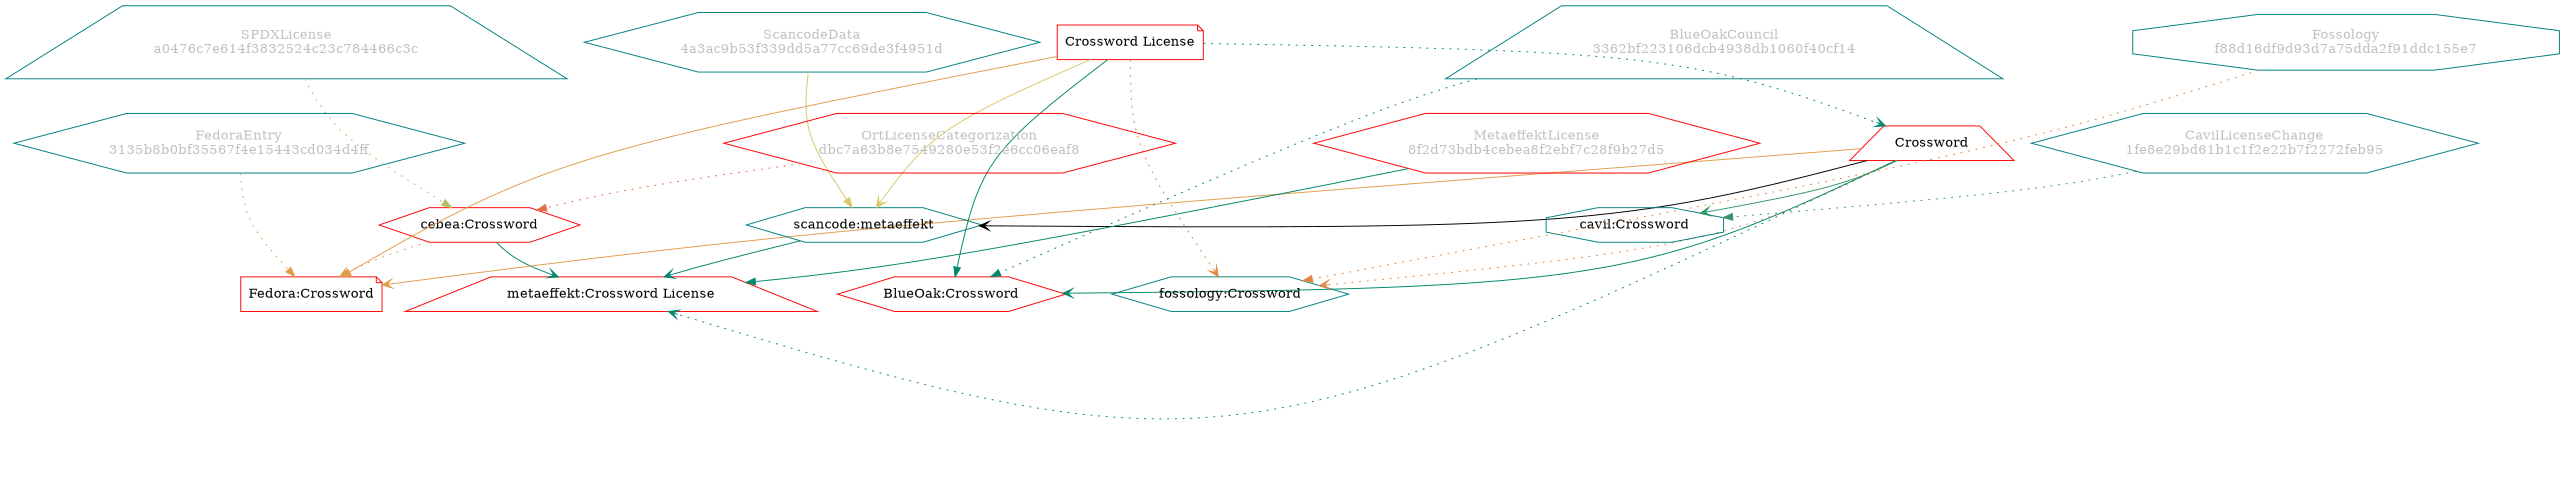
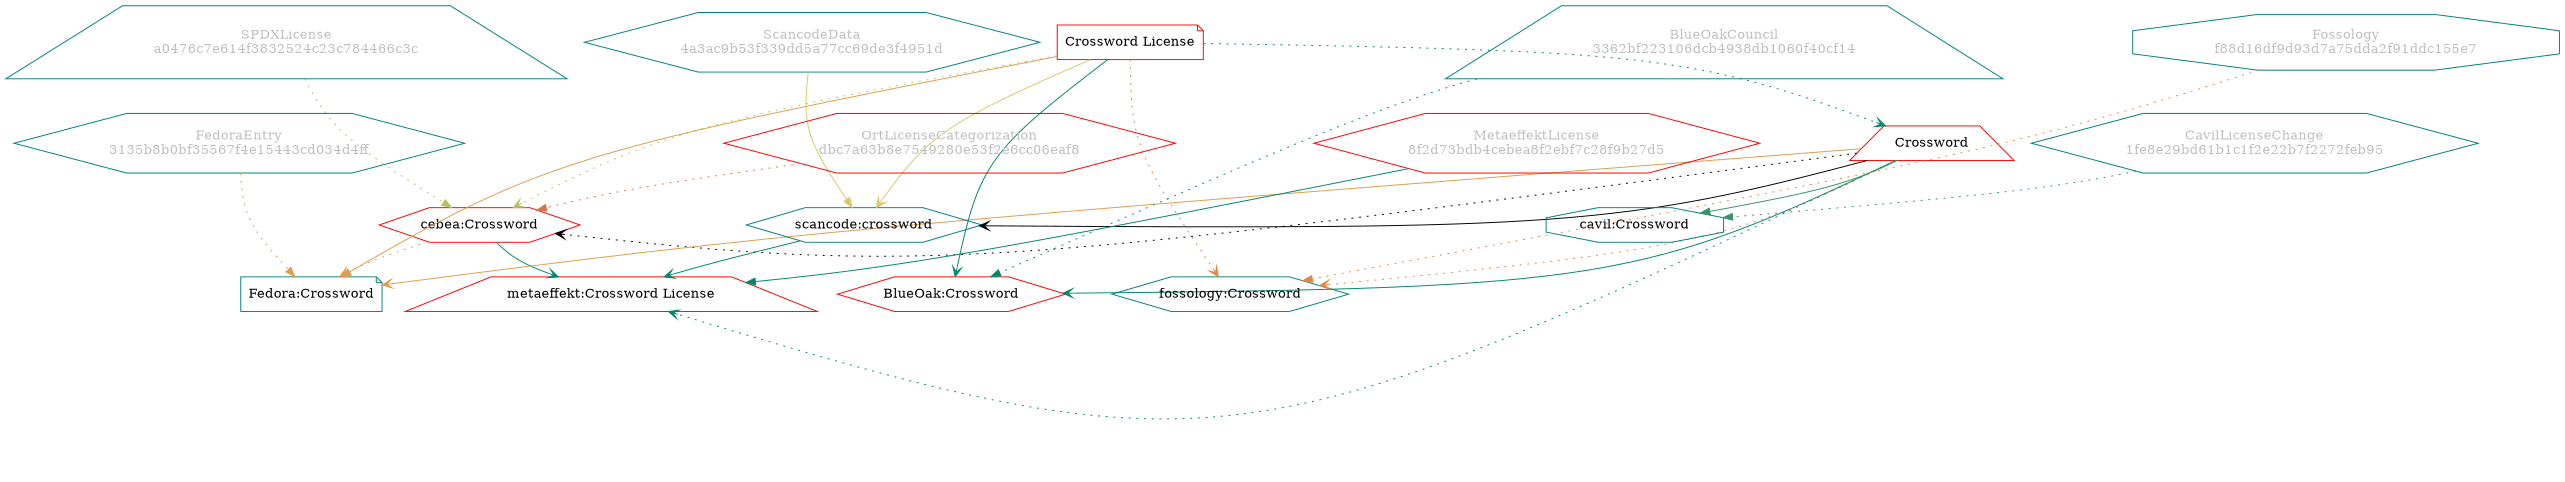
  strict digraph {
    fontname="DejaVu Serif"
    splines=curved
    node [color=teal fontname="DejaVu Serif" shape=hexagon]
    edge [color="#00876c" fontname="DejaVu Serif" style=dotted weight=0.7 arrowhead=vee]
    n1 [fillcolor="beige;1" fontcolor=gray label="SPDXLicense\na0476c7e614f3832524c23c784466c3c" shape=trapezium]
    n2 [color=red label="cebea:Crossword"]
-   n3 [color=red label="Fedora:Crossword" shape=note]
+   n3 [label="Fedora:Crossword" shape=note]
    n4 [color=red label="metaeffekt:Crossword License" shape=trapezium]
    n5 [color=red label=Crossword shape=trapezium]
    n6 [color=red label="BlueOak:Crossword"]
-   n7 [label="scancode:metaeffekt"]
+   n7 [label="scancode:crossword"]
    n8 [label="fossology:Crossword"]
    n9 [label="cavil:Crossword" shape=octagon]
    n10 [color=red label="Crossword License" shape=note]
    n11 [fillcolor="beige;1" fontcolor=gray label="FedoraEntry\n3135b8b0bf35567f4e15443cd034d4ff"]
    n12 [fillcolor="beige;1" fontcolor=gray label="BlueOakCouncil\n3362bf223106dcb4938db1060f40cf14" shape=trapezium]
    n13 [fillcolor="beige;1" fontcolor=gray label="ScancodeData\n4a3ac9b53f339dd5a77cc69de3f4951d"]
    n14 [fillcolor="beige;1" fontcolor=gray label="Fossology\nf88d16df9d93d7a75dda2f91ddc155e7" shape=octagon]
    n15 [color=red fillcolor="beige;1" fontcolor=gray label="OrtLicenseCategorization\ndbc7a63b8e7549280e53f2e6cc06eaf8"]
    n16 [fillcolor="beige;1" fontcolor=gray label="CavilLicenseChange\n1fe8e29bd61b1c1f2e22b7f2272feb95"]
    n17 [color=red fillcolor="beige;1" fontcolor=gray label="MetaeffektLicense\n8f2d73bdb4cebea8f2ebf7c28f9b27d5"]
    n1 -> n2 [color="#b8bf62" weight=0.5 arrowhead=""]
    n2 -> n3 [color="#e09d4b"]
    n2 -> n4 [style=solid]
+   n5 -> n2 [color=""]
    n5 -> n3 [color="#e09d4b" style=solid]
    n5 -> n4 [weight=0.5]
    n5 -> n6 [style=solid]
    n5 -> n7 [style=solid color=""]
    n5 -> n8 [color="#e18745"]
-   n5 -> n9 [color="#379469" style=solid]
+   n5 -> n9 [arrowhead=normal color="#379469" style=solid]
    n7 -> n4 [style=solid weight=0.5]
+   n10 -> n2 [color="#b8bf62"]
    n10 -> n3 [arrowhead=normal color="#e09d4b" style=solid weight=0.5]
    n10 -> n5
-   n10 -> n6 [arrowhead=normal style=solid]
+   n10 -> n6 [style=solid]
    n10 -> n7 [color="#dac767" style=solid]
    n10 -> n8 [color="#e18745"]
    n11 -> n3 [color="#e09d4b" weight=0.5 arrowhead=""]
    n12 -> n6 [weight=0.5 arrowhead=""]
    n13 -> n7 [color="#dac767" style=solid weight=0.5 arrowhead=""]
    n14 -> n8 [color="#e18745" weight=0.5 arrowhead=""]
    n15 -> n2 [color="#e06f45" weight=0.5 arrowhead=""]
    n16 -> n9 [color="#379469" weight=0.5 arrowhead=""]
    n17 -> n4 [style=solid weight=0.5 arrowhead=""]
  }
